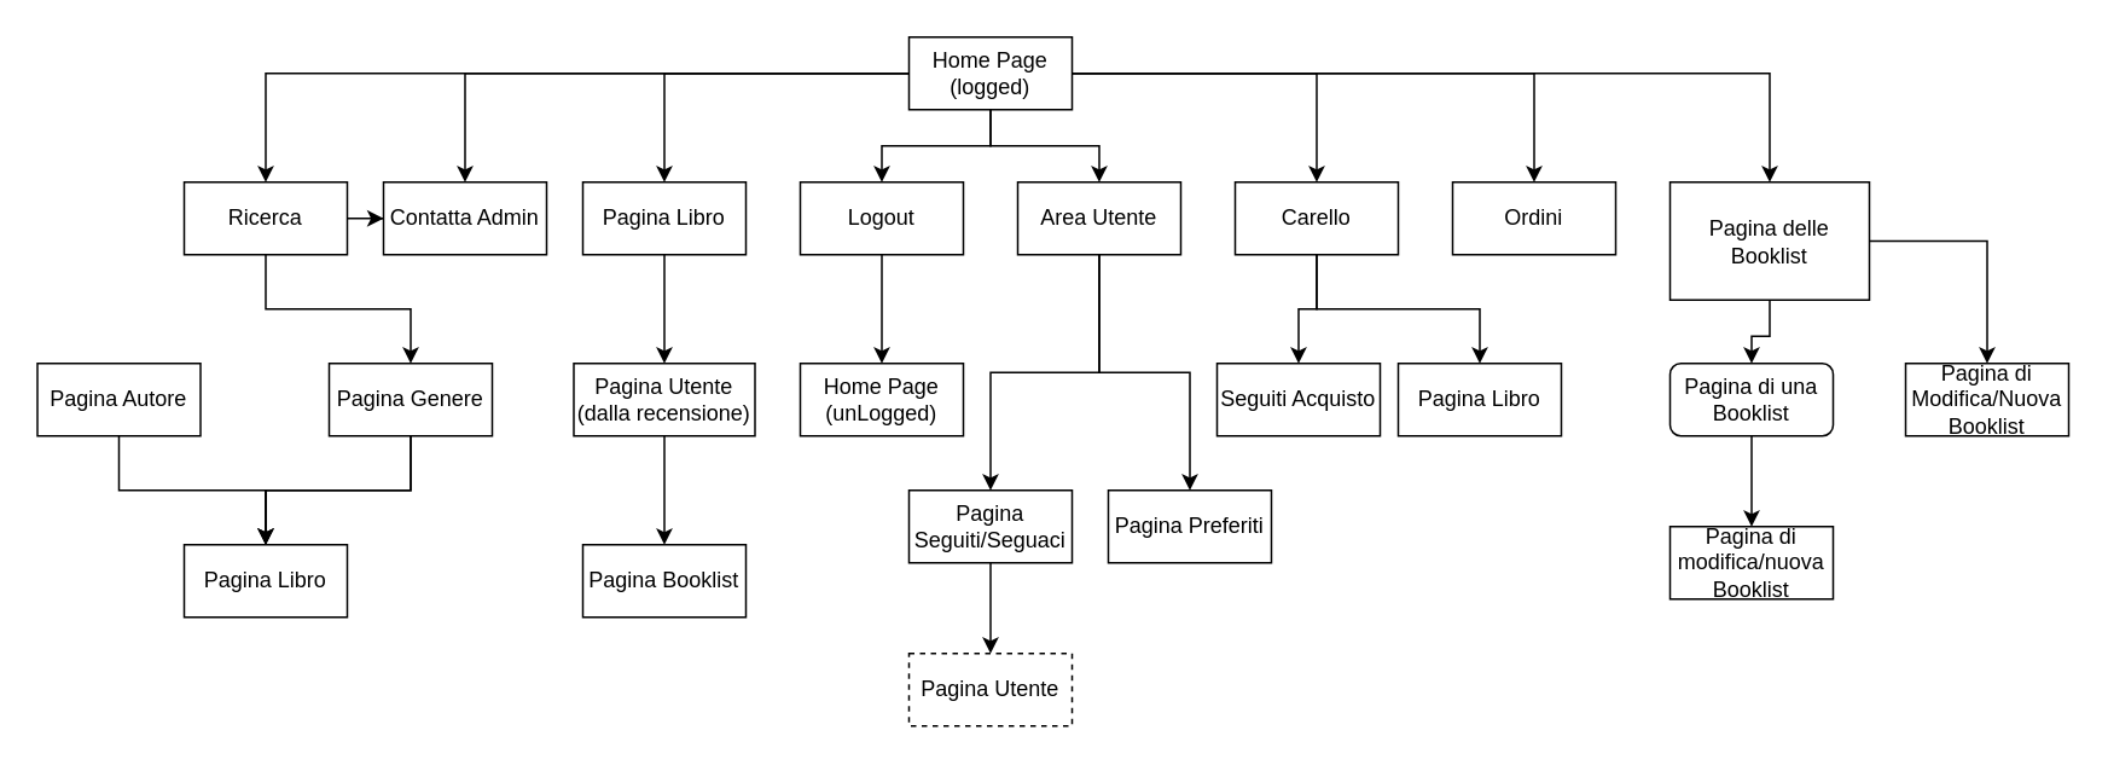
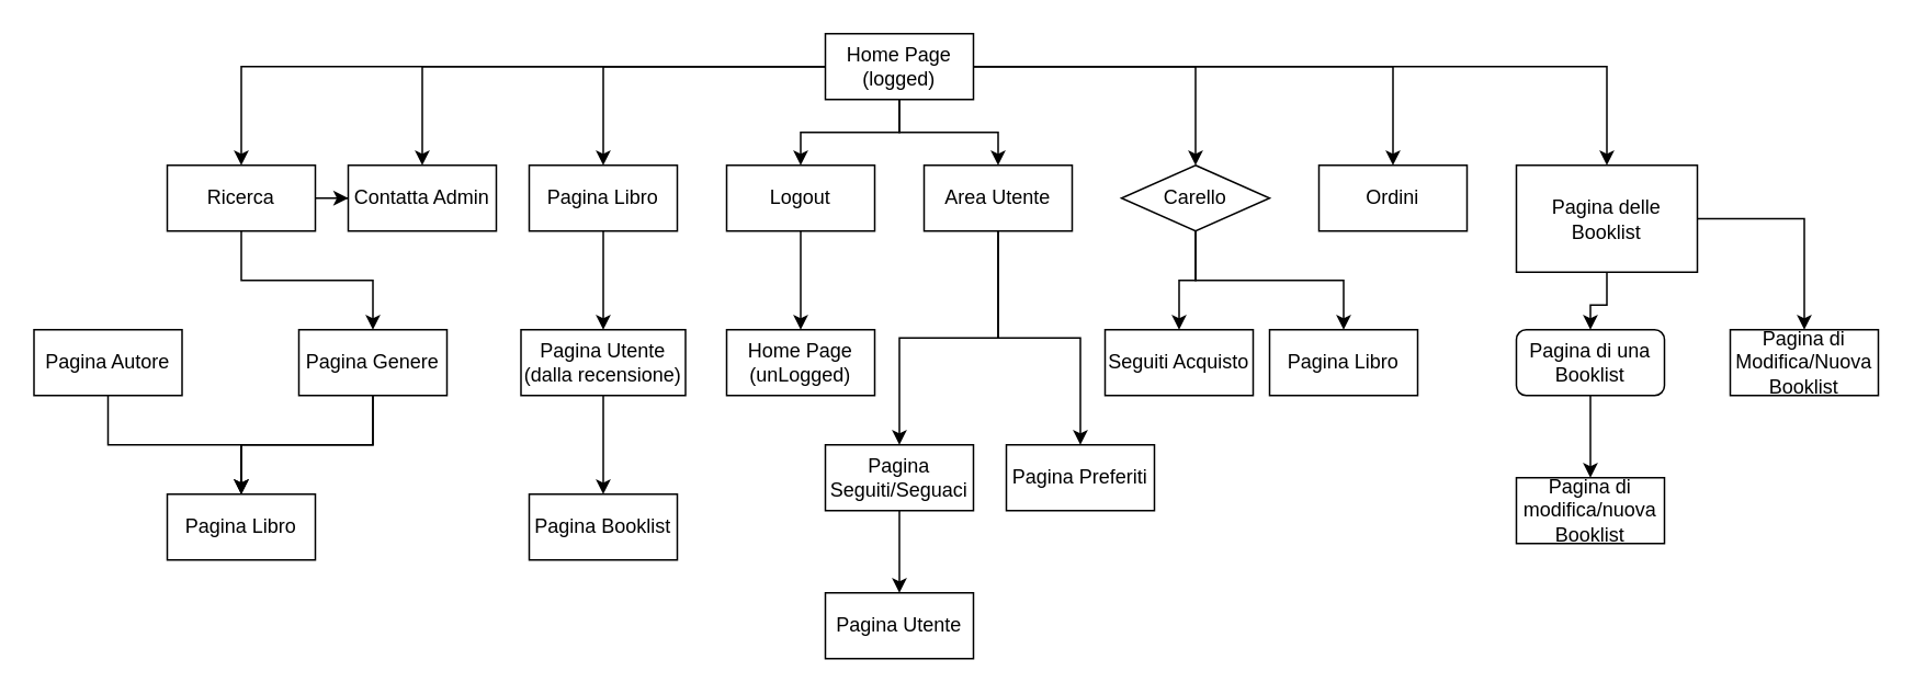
  <mxCell id="0" />
  <mxCell id="1" parent="0" />
  <mxCell id="2" style="edgeStyle=orthogonalEdgeStyle;rounded=0;orthogonalLoop=1;jettySize=auto;html=1;entryX=0.5;entryY=0;entryDx=0;entryDy=0;" edge="1" parent="1" source="10" target="13"><mxGeometry relative="1" as="geometry" /></mxCell>
  <mxCell id="3" style="edgeStyle=orthogonalEdgeStyle;rounded=0;orthogonalLoop=1;jettySize=auto;html=1;entryX=0.5;entryY=0;entryDx=0;entryDy=0;" edge="1" parent="1" source="10" target="27"><mxGeometry relative="1" as="geometry" /></mxCell>
  <mxCell id="4" style="edgeStyle=orthogonalEdgeStyle;rounded=0;orthogonalLoop=1;jettySize=auto;html=1;" edge="1" parent="1" source="10" target="15"><mxGeometry relative="1" as="geometry" /></mxCell>
  <mxCell id="5" style="edgeStyle=orthogonalEdgeStyle;rounded=0;orthogonalLoop=1;jettySize=auto;html=1;" edge="1" parent="1" source="10" target="19"><mxGeometry relative="1" as="geometry" /></mxCell>
  <mxCell id="6" style="edgeStyle=orthogonalEdgeStyle;rounded=0;orthogonalLoop=1;jettySize=auto;html=1;" edge="1" parent="1" source="10" target="31"><mxGeometry relative="1" as="geometry" /></mxCell>
  <mxCell id="7" style="edgeStyle=orthogonalEdgeStyle;rounded=0;orthogonalLoop=1;jettySize=auto;html=1;entryX=0.5;entryY=0;entryDx=0;entryDy=0;" edge="1" parent="1" source="10" target="34"><mxGeometry relative="1" as="geometry" /></mxCell>
  <mxCell id="8" style="edgeStyle=orthogonalEdgeStyle;rounded=0;orthogonalLoop=1;jettySize=auto;html=1;" edge="1" parent="1" source="10" target="35"><mxGeometry relative="1" as="geometry" /></mxCell>
  <mxCell id="9" style="edgeStyle=orthogonalEdgeStyle;rounded=0;orthogonalLoop=1;jettySize=auto;html=1;entryX=0.5;entryY=0;entryDx=0;entryDy=0;" edge="1" parent="1" source="10" target="38"><mxGeometry relative="1" as="geometry" /></mxCell>
  <mxCell id="10" value="Home Page&lt;br&gt;(logged)" style="rounded=0;whiteSpace=wrap;html=1;" vertex="1" parent="1"><mxGeometry x="501" y="20" width="90" height="40" as="geometry" /></mxCell>
  <mxCell id="11" style="edgeStyle=orthogonalEdgeStyle;rounded=0;orthogonalLoop=1;jettySize=auto;html=1;" edge="1" parent="1" source="13" target="27"><mxGeometry relative="1" as="geometry" /></mxCell>
  <mxCell id="12" style="edgeStyle=orthogonalEdgeStyle;rounded=0;orthogonalLoop=1;jettySize=auto;html=1;" edge="1" parent="1" source="13" target="28"><mxGeometry relative="1" as="geometry" /></mxCell>
  <mxCell id="13" value="Ricerca" style="rounded=0;whiteSpace=wrap;html=1;" vertex="1" parent="1"><mxGeometry x="101" y="100" width="90" height="40" as="geometry" /></mxCell>
  <mxCell id="14" style="edgeStyle=orthogonalEdgeStyle;rounded=0;orthogonalLoop=1;jettySize=auto;html=1;" edge="1" parent="1" source="15" target="17"><mxGeometry relative="1" as="geometry" /></mxCell>
  <mxCell id="15" value="Pagina Libro" style="rounded=0;whiteSpace=wrap;html=1;" vertex="1" parent="1"><mxGeometry x="321" y="100" width="90" height="40" as="geometry" /></mxCell>
  <mxCell id="16" style="edgeStyle=orthogonalEdgeStyle;rounded=0;orthogonalLoop=1;jettySize=auto;html=1;entryX=0.5;entryY=0;entryDx=0;entryDy=0;" edge="1" parent="1" source="17" target="25"><mxGeometry relative="1" as="geometry" /></mxCell>
  <mxCell id="17" value="Pagina Utente (dalla recensione)" style="rounded=0;whiteSpace=wrap;html=1;" vertex="1" parent="1"><mxGeometry x="316" y="200" width="100" height="40" as="geometry" /></mxCell>
  <mxCell id="18" style="edgeStyle=orthogonalEdgeStyle;rounded=0;orthogonalLoop=1;jettySize=auto;html=1;entryX=0.5;entryY=0;entryDx=0;entryDy=0;" edge="1" parent="1" source="19" target="26"><mxGeometry relative="1" as="geometry" /></mxCell>
  <mxCell id="19" value="Logout" style="rounded=0;whiteSpace=wrap;html=1;" vertex="1" parent="1"><mxGeometry x="441" y="100" width="90" height="40" as="geometry" /></mxCell>
  <mxCell id="20" style="edgeStyle=orthogonalEdgeStyle;rounded=0;orthogonalLoop=1;jettySize=auto;html=1;" edge="1" parent="1" source="28" target="24"><mxGeometry relative="1" as="geometry" /></mxCell>
  <mxCell id="21" style="edgeStyle=orthogonalEdgeStyle;rounded=0;orthogonalLoop=1;jettySize=auto;html=1;" edge="1" parent="1" source="22" target="24"><mxGeometry relative="1" as="geometry" /></mxCell>
  <mxCell id="22" value="Pagina Autore" style="rounded=0;whiteSpace=wrap;html=1;" vertex="1" parent="1"><mxGeometry x="20" y="200" width="90" height="40" as="geometry" /></mxCell>
  <mxCell id="23" style="edgeStyle=orthogonalEdgeStyle;rounded=0;orthogonalLoop=1;jettySize=auto;html=1;entryX=0.5;entryY=0;entryDx=0;entryDy=0;" edge="1" parent="1" source="28" target="24"><mxGeometry relative="1" as="geometry" /></mxCell>
  <mxCell id="24" value="Pagina Libro" style="rounded=0;whiteSpace=wrap;html=1;" vertex="1" parent="1"><mxGeometry x="101" y="300" width="90" height="40" as="geometry" /></mxCell>
  <mxCell id="25" value="Pagina Booklist" style="rounded=0;whiteSpace=wrap;html=1;" vertex="1" parent="1"><mxGeometry x="321" y="300" width="90" height="40" as="geometry" /></mxCell>
  <mxCell id="26" value="Home Page (unLogged)" style="rounded=0;whiteSpace=wrap;html=1;" vertex="1" parent="1"><mxGeometry x="441" y="200" width="90" height="40" as="geometry" /></mxCell>
  <mxCell id="27" value="Contatta Admin" style="rounded=0;whiteSpace=wrap;html=1;" vertex="1" parent="1"><mxGeometry x="211" y="100" width="90" height="40" as="geometry" /></mxCell>
  <mxCell id="28" value="Pagina Genere&lt;span style=&quot;color: rgba(0 , 0 , 0 , 0) ; font-family: monospace ; font-size: 0px&quot;&gt;%3CmxGraphModel%3E%3Croot%3E%3CmxCell%20id%3D%220%22%2F%3E%3CmxCell%20id%3D%221%22%20parent%3D%220%22%2F%3E%3CmxCell%20id%3D%222%22%20value%3D%22Contatta%20Admin%22%20style%3D%22rounded%3D0%3BwhiteSpace%3Dwrap%3Bhtml%3D1%3B%22%20vertex%3D%221%22%20parent%3D%221%22%3E%3CmxGeometry%20x%3D%2230%22%20y%3D%22-1060%22%20width%3D%2290%22%20height%3D%2240%22%20as%3D%22geometry%22%2F%3E%3C%2FmxCell%3E%3C%2Froot%3E%3C%2FmxGraphModel%3E&lt;/span&gt;" style="rounded=0;whiteSpace=wrap;html=1;" vertex="1" parent="1"><mxGeometry x="181" y="200" width="90" height="40" as="geometry" /></mxCell>
  <mxCell id="29" style="edgeStyle=orthogonalEdgeStyle;rounded=0;orthogonalLoop=1;jettySize=auto;html=1;entryX=0.5;entryY=0;entryDx=0;entryDy=0;" edge="1" parent="1" source="31" target="45"><mxGeometry relative="1" as="geometry" /></mxCell>
  <mxCell id="30" style="edgeStyle=orthogonalEdgeStyle;rounded=0;orthogonalLoop=1;jettySize=auto;html=1;" edge="1" parent="1" source="31" target="48"><mxGeometry relative="1" as="geometry" /></mxCell>
  <mxCell id="31" value="Area Utente" style="rounded=0;whiteSpace=wrap;html=1;" vertex="1" parent="1"><mxGeometry x="561" y="100" width="90" height="40" as="geometry" /></mxCell>
  <mxCell id="32" style="edgeStyle=orthogonalEdgeStyle;rounded=0;orthogonalLoop=1;jettySize=auto;html=1;" edge="1" parent="1" source="34" target="43"><mxGeometry relative="1" as="geometry" /></mxCell>
  <mxCell id="33" style="edgeStyle=orthogonalEdgeStyle;rounded=0;orthogonalLoop=1;jettySize=auto;html=1;entryX=0.5;entryY=0;entryDx=0;entryDy=0;" edge="1" parent="1" source="34" target="47"><mxGeometry relative="1" as="geometry" /></mxCell>
- <mxCell id="34" value="Carello" style="rounded=0;whiteSpace=wrap;html=1;" vertex="1" parent="1"><mxGeometry x="681" y="100" width="90" height="40" as="geometry" /></mxCell>
+ <mxCell id="34" value="Carello" style="rhombus;whiteSpace=wrap;html=1;" vertex="1" parent="1"><mxGeometry x="681" y="100" width="90" height="40" as="geometry" /></mxCell>
  <mxCell id="35" value="Ordini" style="rounded=0;whiteSpace=wrap;html=1;" vertex="1" parent="1"><mxGeometry x="801" y="100" width="90" height="40" as="geometry" /></mxCell>
  <mxCell id="36" style="edgeStyle=orthogonalEdgeStyle;rounded=0;orthogonalLoop=1;jettySize=auto;html=1;entryX=0.5;entryY=0;entryDx=0;entryDy=0;" edge="1" parent="1" source="38" target="40"><mxGeometry relative="1" as="geometry" /></mxCell>
  <mxCell id="37" style="edgeStyle=orthogonalEdgeStyle;rounded=0;orthogonalLoop=1;jettySize=auto;html=1;" edge="1" parent="1" source="38" target="42"><mxGeometry relative="1" as="geometry" /></mxCell>
  <mxCell id="38" value="Pagina delle Booklist" style="rounded=0;whiteSpace=wrap;html=1;" vertex="1" parent="1"><mxGeometry x="921" y="100" width="110" height="65" as="geometry" /></mxCell>
  <mxCell id="39" style="edgeStyle=orthogonalEdgeStyle;rounded=0;orthogonalLoop=1;jettySize=auto;html=1;" edge="1" parent="1" source="40" target="41"><mxGeometry relative="1" as="geometry" /></mxCell>
  <mxCell id="40" value="Pagina di una Booklist" style="whiteSpace=wrap;html=1;rounded=1;" vertex="1" parent="1"><mxGeometry x="921" y="200" width="90" height="40" as="geometry" /></mxCell>
  <mxCell id="41" value="Pagina di modifica/nuova Booklist" style="rounded=0;whiteSpace=wrap;html=1;" vertex="1" parent="1"><mxGeometry x="921" y="290" width="90" height="40" as="geometry" /></mxCell>
  <mxCell id="42" value="Pagina di Modifica/Nuova Booklist" style="rounded=0;whiteSpace=wrap;html=1;" vertex="1" parent="1"><mxGeometry x="1051" y="200" width="90" height="40" as="geometry" /></mxCell>
  <mxCell id="43" value="Pagina Libro" style="rounded=0;whiteSpace=wrap;html=1;" vertex="1" parent="1"><mxGeometry x="771" y="200" width="90" height="40" as="geometry" /></mxCell>
  <mxCell id="44" style="edgeStyle=orthogonalEdgeStyle;rounded=0;orthogonalLoop=1;jettySize=auto;html=1;" edge="1" parent="1" source="45" target="46"><mxGeometry relative="1" as="geometry" /></mxCell>
  <mxCell id="45" value="Pagina Seguiti/Seguaci" style="rounded=0;whiteSpace=wrap;html=1;" vertex="1" parent="1"><mxGeometry x="501" y="270" width="90" height="40" as="geometry" /></mxCell>
- <mxCell id="46" value="Pagina Utente" style="rounded=0;whiteSpace=wrap;html=1;dashed=1;" vertex="1" parent="1"><mxGeometry x="501" y="360" width="90" height="40" as="geometry" /></mxCell>
+ <mxCell id="46" value="Pagina Utente" style="rounded=0;whiteSpace=wrap;html=1;" vertex="1" parent="1"><mxGeometry x="501" y="360" width="90" height="40" as="geometry" /></mxCell>
  <mxCell id="47" value="Seguiti Acquisto" style="rounded=0;whiteSpace=wrap;html=1;" vertex="1" parent="1"><mxGeometry x="671" y="200" width="90" height="40" as="geometry" /></mxCell>
  <mxCell id="48" value="Pagina Preferiti" style="rounded=0;whiteSpace=wrap;html=1;" vertex="1" parent="1"><mxGeometry x="611" y="270" width="90" height="40" as="geometry" /></mxCell>
